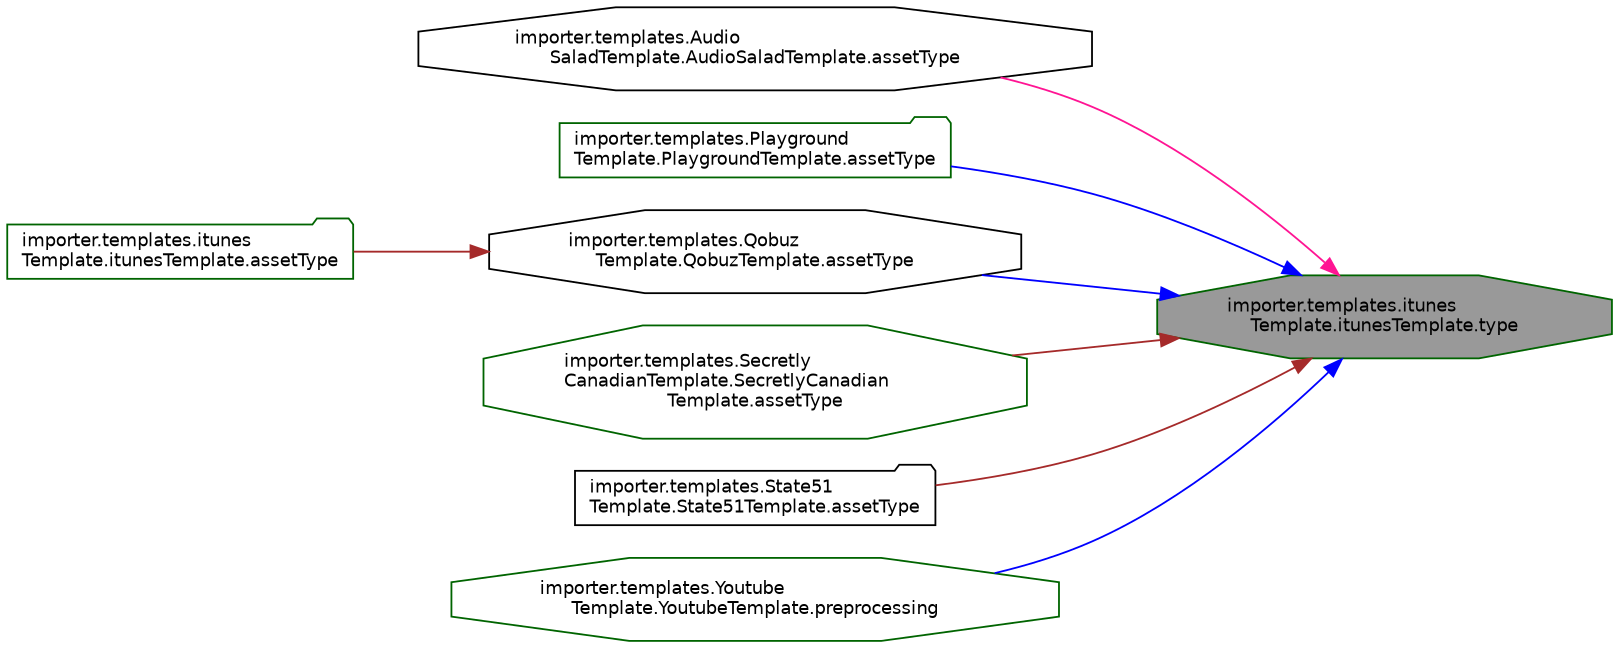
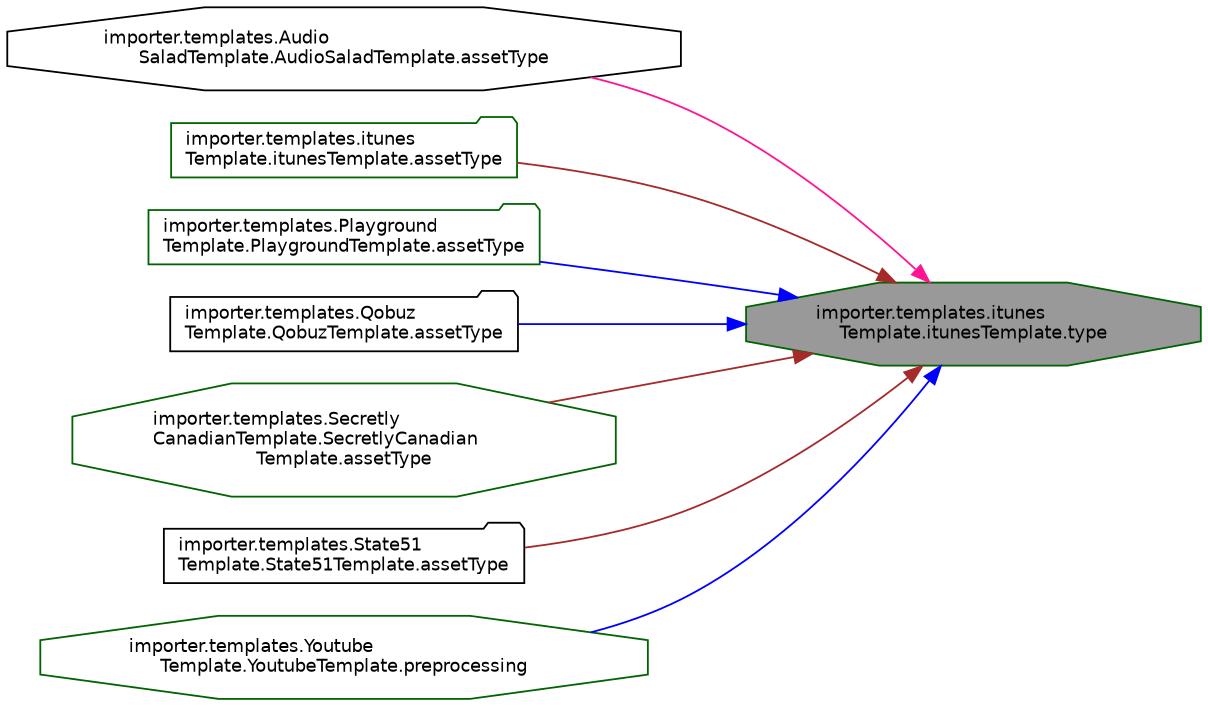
  digraph {
    rankdir=RL
    node [color=darkgreen fillcolor=white fontname=Helvetica fontsize=10 shape=octagon style=filled]
    edge [color=brown dir=back fontname=Helvetica fontsize=10 labelfontname=Helvetica labelfontsize=10 style=solid]
    n1 [fillcolor=grey60 fontcolor=black height=0.2 label="importer.templates.itunes\lTemplate.itunesTemplate.type" width=0.4]
    n2 [color=black height=0.2 label="importer.templates.Audio\lSaladTemplate.AudioSaladTemplate.assetType" width=0.4]
    n3 [height=0.2 label="importer.templates.itunes\lTemplate.itunesTemplate.assetType" shape=folder width=0.4]
    n4 [height=0.2 label="importer.templates.Playground\lTemplate.PlaygroundTemplate.assetType" shape=folder width=0.4]
-   n5 [color=black height=0.2 label="importer.templates.Qobuz\lTemplate.QobuzTemplate.assetType" width=0.4]
+   n5 [color=black height=0.2 label="importer.templates.Qobuz\lTemplate.QobuzTemplate.assetType" shape=folder width=0.4]
    n6 [height=0.2 label="importer.templates.Secretly\lCanadianTemplate.SecretlyCanadian\lTemplate.assetType" width=0.4]
    n7 [color=black height=0.2 label="importer.templates.State51\lTemplate.State51Template.assetType" shape=folder width=0.4]
    n8 [height=0.2 label="importer.templates.Youtube\lTemplate.YoutubeTemplate.preprocessing" width=0.4]
    n1 -> n2 [color=deeppink]
-   n5 -> n3
+   n1 -> n3
    n1 -> n4 [color=blue]
    n1 -> n5 [color=blue]
    n1 -> n6
    n1 -> n7
    n1 -> n8 [color=blue]
  }
